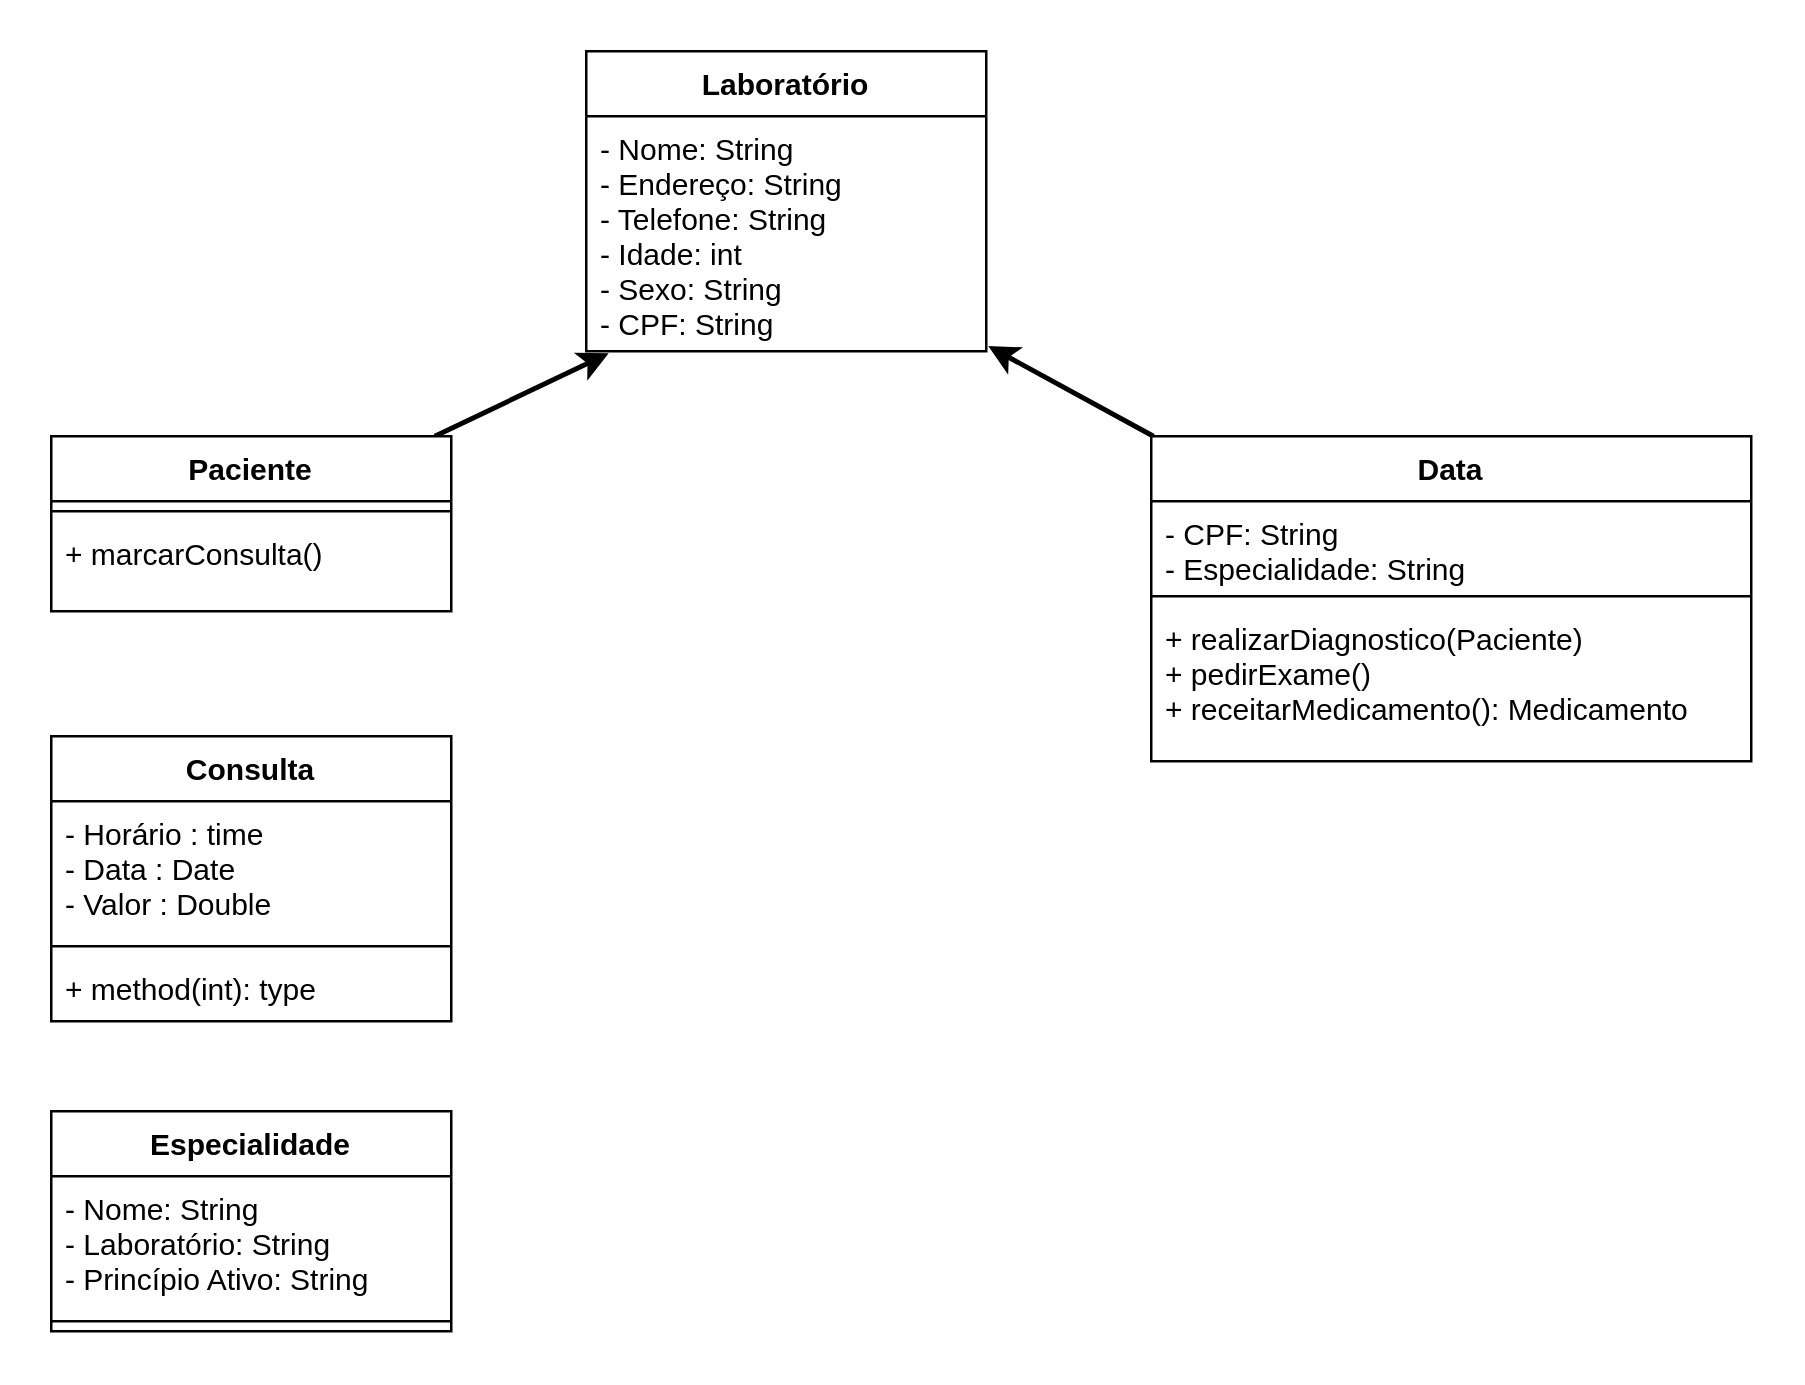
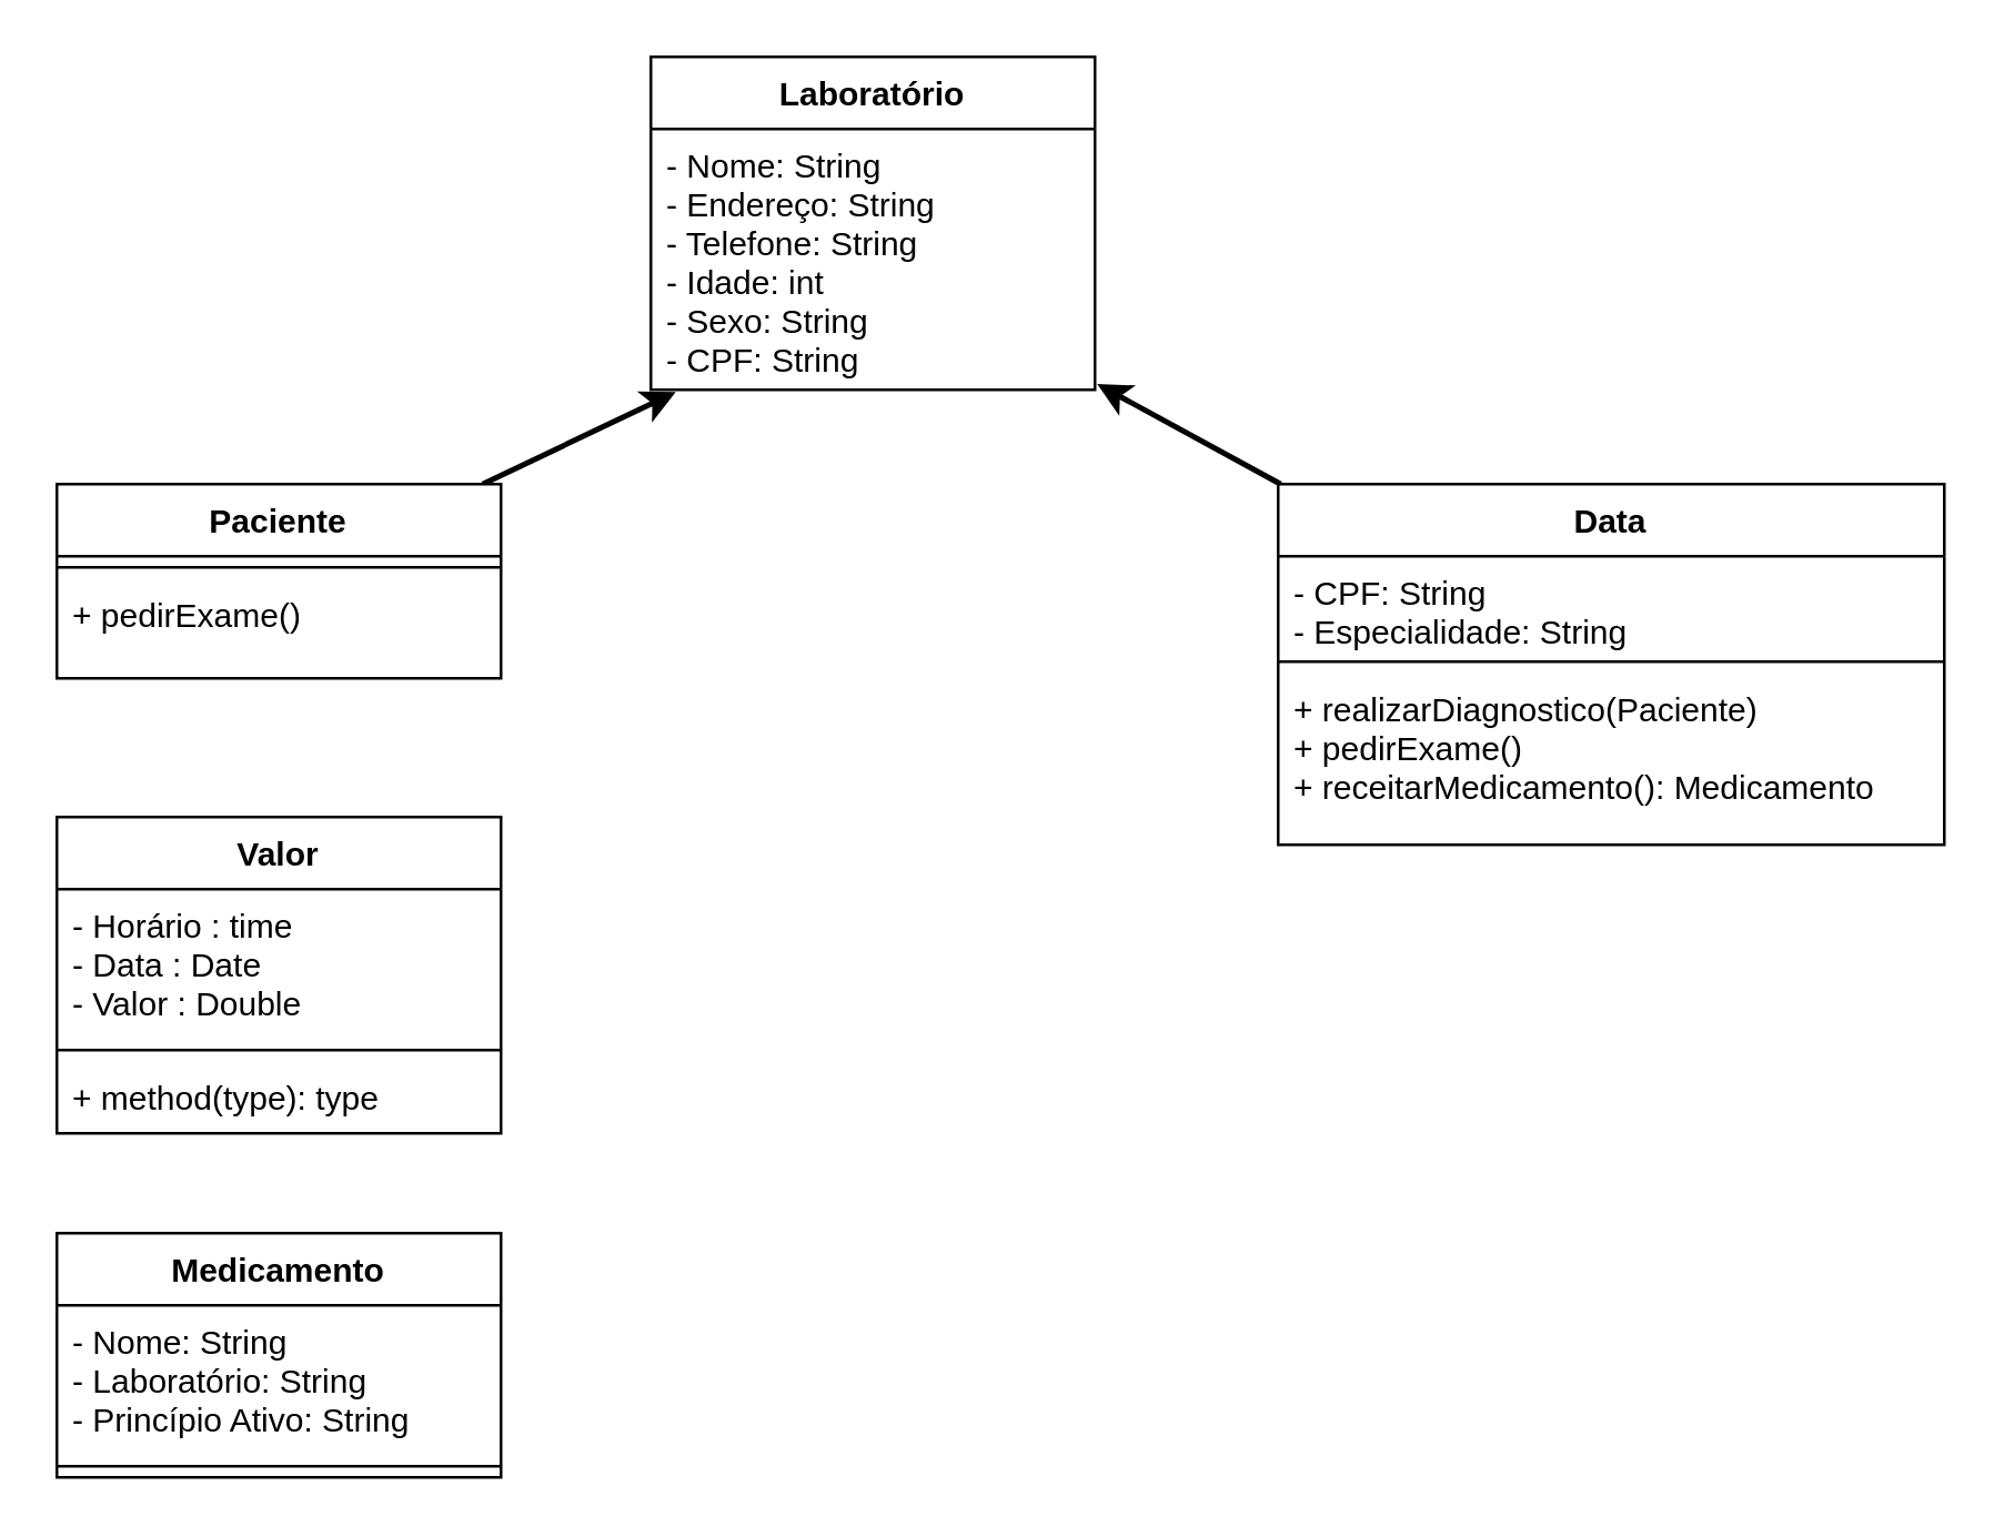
  <mxCell id="0" />
  <mxCell id="1" parent="0" />
  <mxCell id="2" value="Laboratório" style="swimlane;fontStyle=1;align=center;verticalAlign=top;childLayout=stackLayout;horizontal=1;startSize=26;horizontalStack=0;resizeParent=1;resizeParentMax=0;resizeLast=0;collapsible=1;marginBottom=0;strokeColor=#000000;" vertex="1" parent="1"><mxGeometry x="234" y="20" width="160" height="120" as="geometry" /></mxCell>
  <mxCell id="3" value="- Nome: String&#10;- Endereço: String &#10;- Telefone: String &#10;- Idade: int&#10;- Sexo: String &#10;- CPF: String" style="text;strokeColor=none;fillColor=none;align=left;verticalAlign=top;spacingLeft=4;spacingRight=4;overflow=hidden;rotatable=0;points=[[0,0.5],[1,0.5]];portConstraint=eastwest;" vertex="1" parent="2"><mxGeometry y="26" width="160" height="94" as="geometry" /></mxCell>
  <mxCell id="4" style="edgeStyle=none;rounded=0;orthogonalLoop=1;jettySize=auto;html=1;entryX=0.056;entryY=1.009;entryDx=0;entryDy=0;entryPerimeter=0;strokeWidth=2;" edge="1" parent="1" source="5" target="3"><mxGeometry relative="1" as="geometry" /></mxCell>
  <mxCell id="5" value="Paciente" style="swimlane;fontStyle=1;align=center;verticalAlign=top;childLayout=stackLayout;horizontal=1;startSize=26;horizontalStack=0;resizeParent=1;resizeParentMax=0;resizeLast=0;collapsible=1;marginBottom=0;strokeColor=#000000;" vertex="1" parent="1"><mxGeometry x="20" y="174" width="160" height="70" as="geometry" /></mxCell>
  <mxCell id="6" value="" style="line;strokeWidth=1;fillColor=none;align=left;verticalAlign=middle;spacingTop=-1;spacingLeft=3;spacingRight=3;rotatable=0;labelPosition=right;points=[];portConstraint=eastwest;strokeColor=inherit;" vertex="1" parent="5"><mxGeometry y="26" width="160" height="8" as="geometry" /></mxCell>
- <mxCell id="7" value="+ marcarConsulta()" style="text;strokeColor=none;fillColor=none;align=left;verticalAlign=top;spacingLeft=4;spacingRight=4;overflow=hidden;rotatable=0;points=[[0,0.5],[1,0.5]];portConstraint=eastwest;" vertex="1" parent="5"><mxGeometry y="34" width="160" height="36" as="geometry" /></mxCell>
+ <mxCell id="7" value="+ pedirExame()" style="text;strokeColor=none;fillColor=none;align=left;verticalAlign=top;spacingLeft=4;spacingRight=4;overflow=hidden;rotatable=0;points=[[0,0.5],[1,0.5]];portConstraint=eastwest;" vertex="1" parent="5"><mxGeometry y="34" width="160" height="36" as="geometry" /></mxCell>
  <mxCell id="8" style="edgeStyle=none;rounded=0;orthogonalLoop=1;jettySize=auto;html=1;entryX=1.005;entryY=0.978;entryDx=0;entryDy=0;entryPerimeter=0;strokeWidth=2;" edge="1" parent="1" source="9" target="3"><mxGeometry relative="1" as="geometry" /></mxCell>
  <mxCell id="9" value="Data" style="swimlane;fontStyle=1;align=center;verticalAlign=top;childLayout=stackLayout;horizontal=1;startSize=26;horizontalStack=0;resizeParent=1;resizeParentMax=0;resizeLast=0;collapsible=1;marginBottom=0;strokeColor=#000000;" vertex="1" parent="1"><mxGeometry x="460" y="174" width="240" height="130" as="geometry" /></mxCell>
  <mxCell id="10" value="- CPF: String&#10;- Especialidade: String&#10;" style="text;strokeColor=none;fillColor=none;align=left;verticalAlign=top;spacingLeft=4;spacingRight=4;overflow=hidden;rotatable=0;points=[[0,0.5],[1,0.5]];portConstraint=eastwest;" vertex="1" parent="9"><mxGeometry y="26" width="240" height="34" as="geometry" /></mxCell>
  <mxCell id="11" value="" style="line;strokeWidth=1;fillColor=none;align=left;verticalAlign=middle;spacingTop=-1;spacingLeft=3;spacingRight=3;rotatable=0;labelPosition=right;points=[];portConstraint=eastwest;strokeColor=inherit;" vertex="1" parent="9"><mxGeometry y="60" width="240" height="8" as="geometry" /></mxCell>
  <mxCell id="12" value="+ realizarDiagnostico(Paciente)&#10;+ pedirExame()&#10;+ receitarMedicamento(): Medicamento" style="text;strokeColor=none;fillColor=none;align=left;verticalAlign=top;spacingLeft=4;spacingRight=4;overflow=hidden;rotatable=0;points=[[0,0.5],[1,0.5]];portConstraint=eastwest;" vertex="1" parent="9"><mxGeometry y="68" width="240" height="62" as="geometry" /></mxCell>
- <mxCell id="13" value="Consulta" style="swimlane;fontStyle=1;align=center;verticalAlign=top;childLayout=stackLayout;horizontal=1;startSize=26;horizontalStack=0;resizeParent=1;resizeParentMax=0;resizeLast=0;collapsible=1;marginBottom=0;strokeColor=#000000;" vertex="1" parent="1"><mxGeometry x="20" y="294" width="160" height="114" as="geometry" /></mxCell>
+ <mxCell id="13" value="Valor" style="swimlane;fontStyle=1;align=center;verticalAlign=top;childLayout=stackLayout;horizontal=1;startSize=26;horizontalStack=0;resizeParent=1;resizeParentMax=0;resizeLast=0;collapsible=1;marginBottom=0;strokeColor=#000000;" vertex="1" parent="1"><mxGeometry x="20" y="294" width="160" height="114" as="geometry" /></mxCell>
  <mxCell id="14" value="- Horário : time&#10;- Data : Date&#10;- Valor : Double" style="text;strokeColor=none;fillColor=none;align=left;verticalAlign=top;spacingLeft=4;spacingRight=4;overflow=hidden;rotatable=0;points=[[0,0.5],[1,0.5]];portConstraint=eastwest;" vertex="1" parent="13"><mxGeometry y="26" width="160" height="54" as="geometry" /></mxCell>
  <mxCell id="15" value="" style="line;strokeWidth=1;fillColor=none;align=left;verticalAlign=middle;spacingTop=-1;spacingLeft=3;spacingRight=3;rotatable=0;labelPosition=right;points=[];portConstraint=eastwest;strokeColor=inherit;" vertex="1" parent="13"><mxGeometry y="80" width="160" height="8" as="geometry" /></mxCell>
- <mxCell id="16" value="+ method(int): type" style="text;strokeColor=none;fillColor=none;align=left;verticalAlign=top;spacingLeft=4;spacingRight=4;overflow=hidden;rotatable=0;points=[[0,0.5],[1,0.5]];portConstraint=eastwest;" vertex="1" parent="13"><mxGeometry y="88" width="160" height="26" as="geometry" /></mxCell>
- <mxCell id="17" value="Especialidade" style="swimlane;fontStyle=1;align=center;verticalAlign=top;childLayout=stackLayout;horizontal=1;startSize=26;horizontalStack=0;resizeParent=1;resizeParentMax=0;resizeLast=0;collapsible=1;marginBottom=0;strokeColor=#000000;" vertex="1" parent="1"><mxGeometry x="20" y="444" width="160" height="88" as="geometry" /></mxCell>
+ <mxCell id="16" value="+ method(type): type" style="text;strokeColor=none;fillColor=none;align=left;verticalAlign=top;spacingLeft=4;spacingRight=4;overflow=hidden;rotatable=0;points=[[0,0.5],[1,0.5]];portConstraint=eastwest;" vertex="1" parent="13"><mxGeometry y="88" width="160" height="26" as="geometry" /></mxCell>
+ <mxCell id="17" value="Medicamento" style="swimlane;fontStyle=1;align=center;verticalAlign=top;childLayout=stackLayout;horizontal=1;startSize=26;horizontalStack=0;resizeParent=1;resizeParentMax=0;resizeLast=0;collapsible=1;marginBottom=0;strokeColor=#000000;" vertex="1" parent="1"><mxGeometry x="20" y="444" width="160" height="88" as="geometry" /></mxCell>
  <mxCell id="18" value="- Nome: String &#10;- Laboratório: String &#10;- Princípio Ativo: String" style="text;strokeColor=none;fillColor=none;align=left;verticalAlign=top;spacingLeft=4;spacingRight=4;overflow=hidden;rotatable=0;points=[[0,0.5],[1,0.5]];portConstraint=eastwest;" vertex="1" parent="17"><mxGeometry y="26" width="160" height="54" as="geometry" /></mxCell>
  <mxCell id="19" value="" style="line;strokeWidth=1;fillColor=none;align=left;verticalAlign=middle;spacingTop=-1;spacingLeft=3;spacingRight=3;rotatable=0;labelPosition=right;points=[];portConstraint=eastwest;strokeColor=inherit;" vertex="1" parent="17"><mxGeometry y="80" width="160" height="8" as="geometry" /></mxCell>
